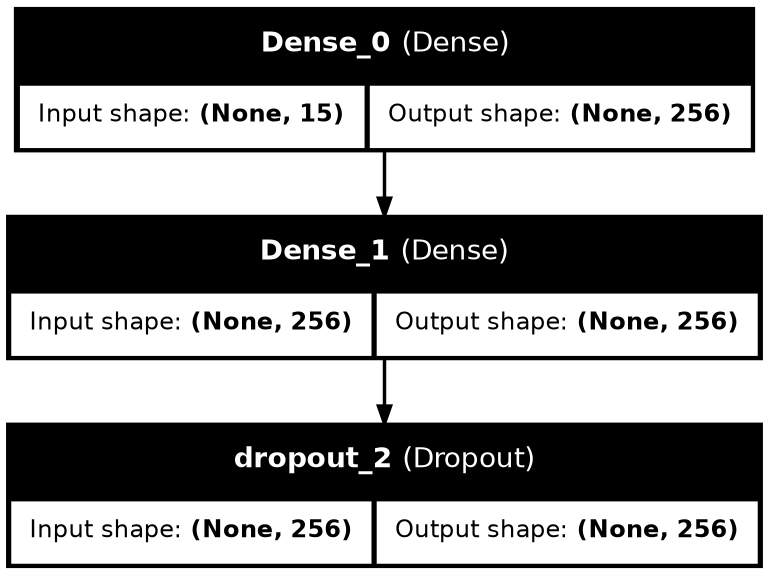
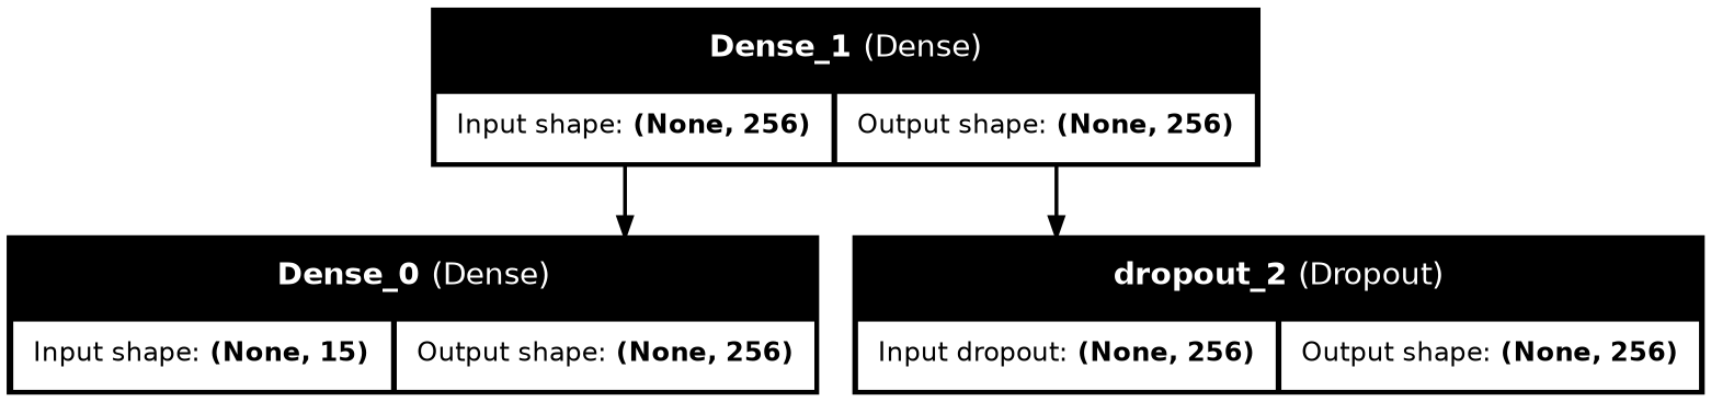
  digraph {
    concentrate=True
    rankdir=TB
    splines=ortho
    node [border=0 fontname=Helvetica margin=0 shape=record]
    edge [penwidth=2]
    n1 [label=<<table border="0" cellborder="1" bgcolor="black" cellpadding="10"><tr><td colspan="2" bgcolor="black"><font point-size="16" color="white"><b>Dense_0</b> (Dense)</font></td></tr><tr><td bgcolor="white"><font point-size="14">Input shape: <b>(None, 15)</b></font></td><td bgcolor="white"><font point-size="14">Output shape: <b>(None, 256)</b></font></td></tr></table>>]
    n2 [label=<<table border="0" cellborder="1" bgcolor="black" cellpadding="10"><tr><td colspan="2" bgcolor="black"><font point-size="16" color="white"><b>Dense_1</b> (Dense)</font></td></tr><tr><td bgcolor="white"><font point-size="14">Input shape: <b>(None, 256)</b></font></td><td bgcolor="white"><font point-size="14">Output shape: <b>(None, 256)</b></font></td></tr></table>>]
-   n3 [label=<<table border="0" cellborder="1" bgcolor="black" cellpadding="10"><tr><td colspan="2" bgcolor="black"><font point-size="16" color="white"><b>dropout_2</b> (Dropout)</font></td></tr><tr><td bgcolor="white"><font point-size="14">Input shape: <b>(None, 256)</b></font></td><td bgcolor="white"><font point-size="14">Output shape: <b>(None, 256)</b></font></td></tr></table>>]
-   n1 -> n2
+   n3 [label=<<table border="0" cellborder="1" bgcolor="black" cellpadding="10"><tr><td colspan="2" bgcolor="black"><font point-size="16" color="white"><b>dropout_2</b> (Dropout)</font></td></tr><tr><td bgcolor="white"><font point-size="14">Input dropout: <b>(None, 256)</b></font></td><td bgcolor="white"><font point-size="14">Output shape: <b>(None, 256)</b></font></td></tr></table>>]
+   n2 -> n1
    n2 -> n3
  }
